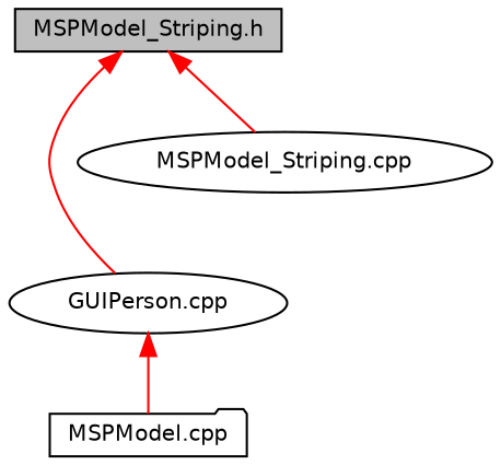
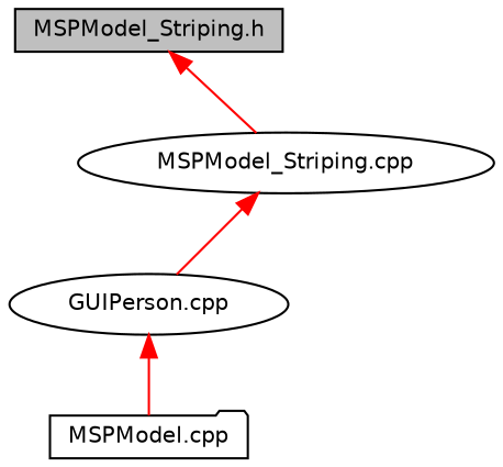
  digraph {
    node [color=black fillcolor=white fontname=Helvetica fontsize=10 shape=ellipse style=filled]
    edge [color=red dir=back fontname=Helvetica fontsize=10 labelfontname=Helvetica labelfontsize=10 style=solid]
    n1 [fillcolor=grey75 fontcolor=black height=0.2 label="MSPModel_Striping.h" shape=box width=0.4]
    n2 [height=0.2 label="GUIPerson.cpp" width=0.4]
    n3 [height=0.2 label="MSPModel_Striping.cpp" width=0.4]
    n4 [height=0.2 label="MSPModel.cpp" shape=folder width=0.4]
-   n1 -> n2
+   n3 -> n2
    n1 -> n3
    n2 -> n4
  }
